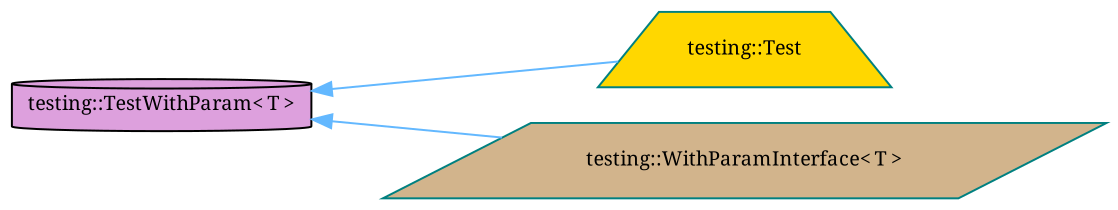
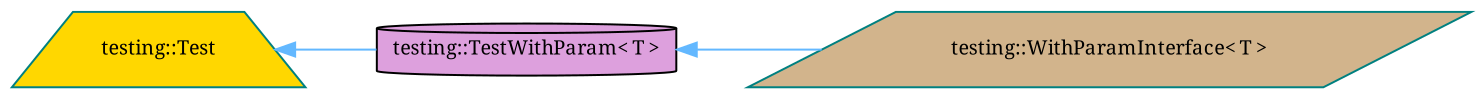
  digraph {
    fontname="Noto Serif"
    rankdir=LR
    node [color=teal fontname="Noto Serif" fontsize=10 style=filled]
    edge [color=steelblue1 dir=back fontname="Noto Serif" fontsize=10 labelfontname=Helvetica labelfontsize=10 style=solid]
    n1 [fillcolor=gold height=0.2 label="testing::Test" shape=trapezium width=0.4]
    n2 [color=black fillcolor=plum height=0.2 label="testing::TestWithParam\< T \>" shape=cylinder width=0.4]
    n3 [fillcolor=tan height=0.2 label="testing::WithParamInterface\< T \>" shape=parallelogram width=0.4]
-   n2 -> n1
+   n1 -> n2
    n2 -> n3
  }
